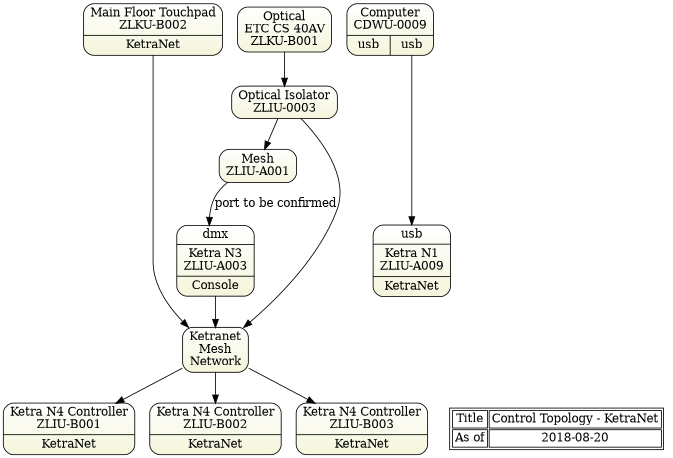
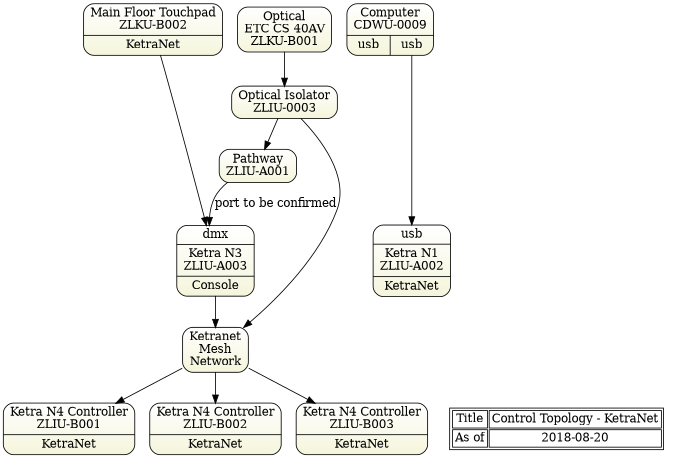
  digraph {
    fontname=Helvetica
    fontsize=10
    rankdir=TB
    node [fillcolor="white:beige" gradientangle=270 shape=Mrecord style=filled]
    n1 [label="{<i>Ketra N4 Controller\nZLIU-B001|KetraNet}"]
    n2 [label="{<i>Ketra N4 Controller\nZLIU-B002|KetraNet}"]
    n3 [label="{<i>Ketra N4 Controller\nZLIU-B003|KetraNet}"]
    n4 [fillcolor=white label=<<table> <tr><td>Title</td>     <td>Control Topology - KetraNet</td> </tr>     <tr><td>As of</td>     <td>2018-08-20</td> </tr>     </table>> shape=plaintext]
    n5 [label="{Main Floor Touchpad\nZLKU-B002|KetraNet}"]
    n6 [label="{{Computer\nCDWU-0009}|{ <o1>usb|<o2>usb }}"]
    n7 [label="Optical\nETC CS 40AV\nZLKU-B001"]
-   n8 [label="{<i>usb|Ketra N1\nZLIU-A009|KetraNet}"]
+   n8 [label="{<i>usb|Ketra N1\nZLIU-A002|KetraNet}"]
    n9 [label="{<i>dmx|Ketra N3\nZLIU-A003|<o>Console}"]
    n10 [label="Ketranet\nMesh\nNetwork"]
    n11 [label="Optical Isolator\nZLIU-0003"]
-   n12 [label="Mesh\nZLIU-A001"]
+   n12 [label="Pathway\nZLIU-A001"]
    subgraph sub_1 {
      rank=same
      n1
      n2
      n3
      n4
    }
    subgraph sub_2 {
      rank=same
      n5
      n6
      n7
    }
    subgraph sub_3 {
      rank=same
      n8
      n9
    }
-   n5 -> n10
+   n5 -> n9
    n6 -> n8 [headport=i tailport=o2]
    n7 -> n11 [headport=i1 tailport=dmx1]
    n9 -> n10
    n10 -> n1
    n10 -> n2
    n10 -> n3
    n11 -> n10
    n11 -> n12
    n12 -> n9 [label="port to be confirmed" tailport=o1]
  }
